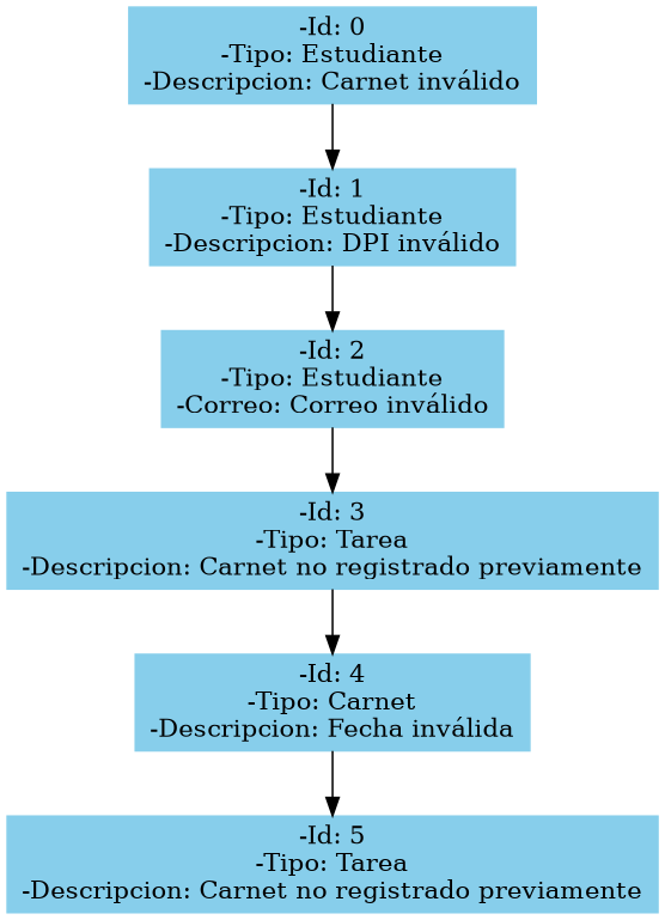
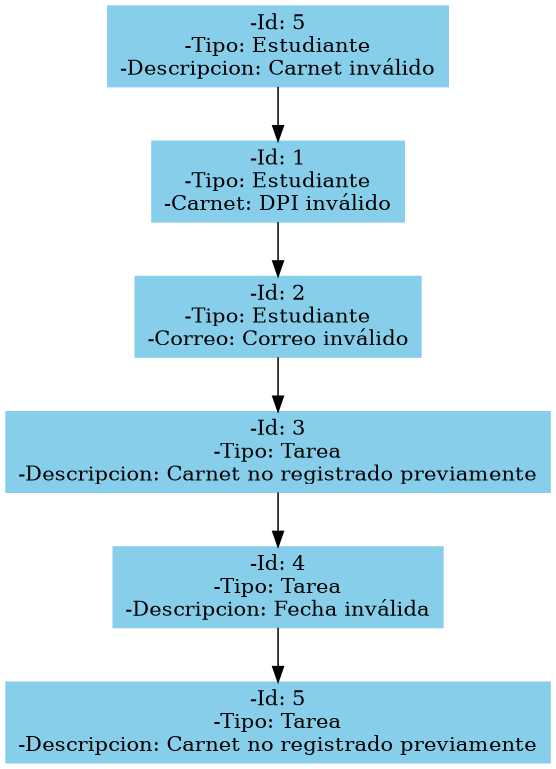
  digraph {
    rankdir=TB
    node [color=skyblue shape=box style=filled]
-   n1 [label="-Id: 0\n-Tipo: Estudiante\n-Descripcion: Carnet inválido"]
-   n2 [label="-Id: 1\n-Tipo: Estudiante\n-Descripcion: DPI inválido"]
+   n1 [label="-Id: 5\n-Tipo: Estudiante\n-Descripcion: Carnet inválido"]
+   n2 [label="-Id: 1\n-Tipo: Estudiante\n-Carnet: DPI inválido"]
    n3 [label="-Id: 2\n-Tipo: Estudiante\n-Correo: Correo inválido"]
    n4 [label="-Id: 3\n-Tipo: Tarea\n-Descripcion: Carnet no registrado previamente"]
-   n5 [label="-Id: 4\n-Tipo: Carnet\n-Descripcion: Fecha inválida"]
+   n5 [label="-Id: 4\n-Tipo: Tarea\n-Descripcion: Fecha inválida"]
    n6 [label="-Id: 5\n-Tipo: Tarea\n-Descripcion: Carnet no registrado previamente"]
    n1 -> n2
    n2 -> n3
    n3 -> n4
    n4 -> n5
    n5 -> n6
  }
